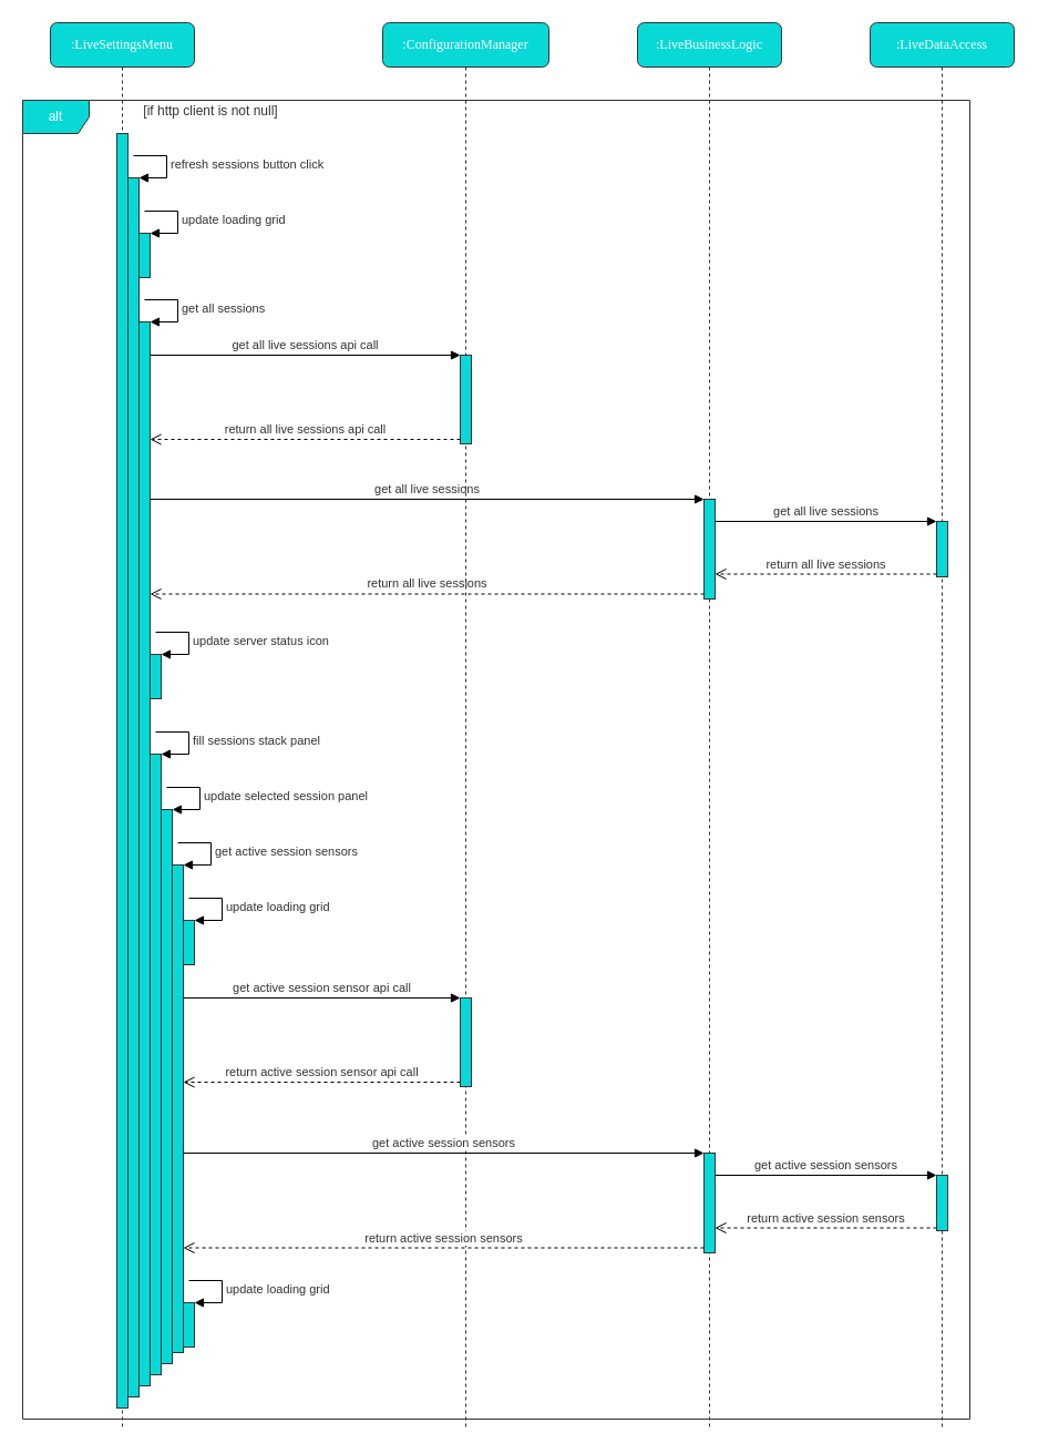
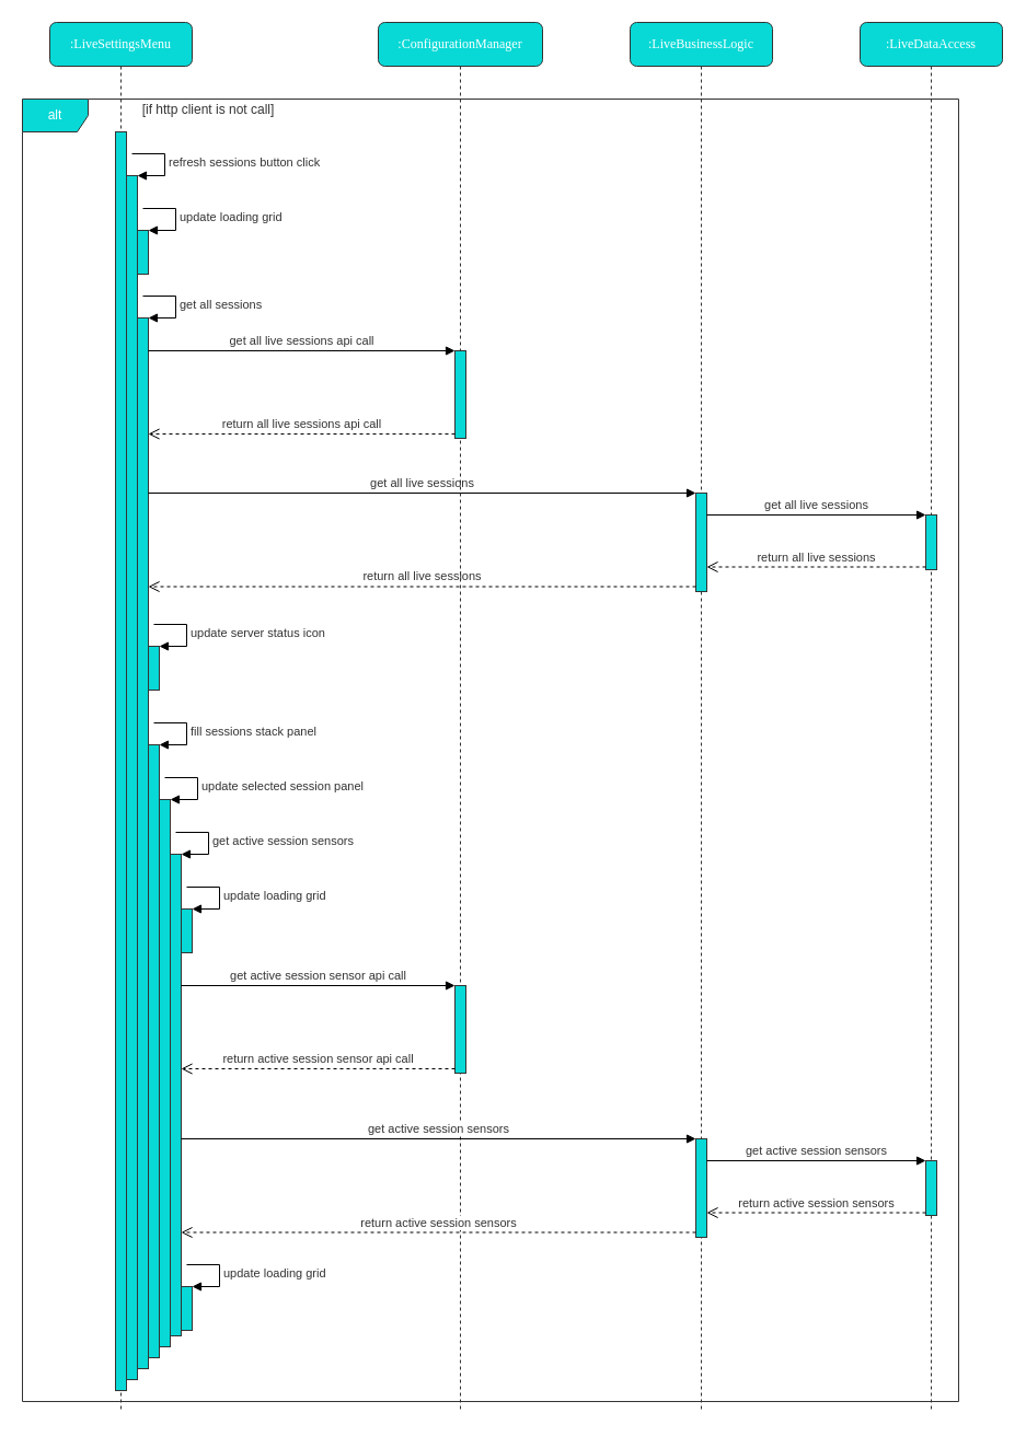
  <mxCell id="0" />
  <mxCell id="1" parent="0" />
  <mxCell id="2" value=":LiveSettingsMenu" style="shape=umlLifeline;perimeter=lifelinePerimeter;whiteSpace=wrap;html=1;container=1;collapsible=0;recursiveResize=0;outlineConnect=0;rounded=1;shadow=0;comic=0;labelBackgroundColor=none;strokeWidth=1;fontFamily=Verdana;fontSize=12;align=center;fillColor=#08D9D6;strokeColor=#333333;fontColor=#FFFFFF;" parent="1" vertex="1"><mxGeometry x="45" y="20" width="130" height="1270" as="geometry" /></mxCell>
  <mxCell id="3" value="" style="html=1;points=[];perimeter=orthogonalPerimeter;rounded=0;shadow=0;comic=0;labelBackgroundColor=none;strokeWidth=1;fontFamily=Verdana;fontSize=12;align=center;fillColor=#08D9D6;strokeColor=#333333;" parent="2" vertex="1"><mxGeometry x="60" y="100" width="10" height="1150" as="geometry" /></mxCell>
  <mxCell id="4" value="alt" style="shape=umlFrame;whiteSpace=wrap;html=1;strokeColor=#333333;fillColor=#08D9D6;fontColor=#FFFFFF;" vertex="1" parent="1"><mxGeometry x="20" y="90" width="855" height="1190" as="geometry" /></mxCell>
  <mxCell id="5" value="" style="html=1;points=[];perimeter=orthogonalPerimeter;strokeColor=#333333;fillColor=#08D9D6;fontColor=#333333;" vertex="1" parent="1"><mxGeometry x="115" y="160" width="10" height="1100" as="geometry" /></mxCell>
  <mxCell id="6" value="refresh sessions button click" style="edgeStyle=orthogonalEdgeStyle;html=1;align=left;spacingLeft=2;endArrow=block;rounded=0;entryX=1;entryY=0;fontColor=#333333;" edge="1" target="5" parent="1"><mxGeometry relative="1" as="geometry"><mxPoint x="120" y="140" as="sourcePoint" /><Array as="points"><mxPoint x="150" y="140" /></Array></mxGeometry></mxCell>
  <mxCell id="7" value="" style="html=1;points=[];perimeter=orthogonalPerimeter;strokeColor=#333333;fillColor=#08D9D6;fontColor=#333333;" vertex="1" parent="1"><mxGeometry x="125" y="210" width="10" height="40" as="geometry" /></mxCell>
  <mxCell id="8" value="update loading grid" style="edgeStyle=orthogonalEdgeStyle;html=1;align=left;spacingLeft=2;endArrow=block;rounded=0;entryX=1;entryY=0;fontColor=#333333;" edge="1" target="7" parent="1"><mxGeometry relative="1" as="geometry"><mxPoint x="130" y="190" as="sourcePoint" /><Array as="points"><mxPoint x="160" y="190" /></Array></mxGeometry></mxCell>
  <mxCell id="9" value="" style="html=1;points=[];perimeter=orthogonalPerimeter;strokeColor=#333333;fillColor=#08D9D6;fontColor=#333333;" vertex="1" parent="1"><mxGeometry x="125" y="290" width="10" height="960" as="geometry" /></mxCell>
  <mxCell id="10" value="get all sessions" style="edgeStyle=orthogonalEdgeStyle;html=1;align=left;spacingLeft=2;endArrow=block;rounded=0;entryX=1;entryY=0;fontColor=#333333;" edge="1" target="9" parent="1"><mxGeometry relative="1" as="geometry"><mxPoint x="130" y="270" as="sourcePoint" /><Array as="points"><mxPoint x="160" y="270" /></Array></mxGeometry></mxCell>
  <mxCell id="11" value=":LiveBusinessLogic" style="shape=umlLifeline;perimeter=lifelinePerimeter;whiteSpace=wrap;html=1;container=1;collapsible=0;recursiveResize=0;outlineConnect=0;rounded=1;shadow=0;comic=0;labelBackgroundColor=none;strokeWidth=1;fontFamily=Verdana;fontSize=12;align=center;fillColor=#08D9D6;strokeColor=#333333;fontColor=#FFFFFF;" vertex="1" parent="1"><mxGeometry x="575" y="20" width="130" height="1270" as="geometry" /></mxCell>
  <mxCell id="12" value="" style="html=1;points=[];perimeter=orthogonalPerimeter;strokeColor=#333333;fillColor=#08D9D6;fontColor=#333333;" vertex="1" parent="11"><mxGeometry x="60" y="430" width="10" height="90" as="geometry" /></mxCell>
  <mxCell id="13" value="" style="html=1;points=[];perimeter=orthogonalPerimeter;strokeColor=#333333;fillColor=#08D9D6;fontColor=#333333;" vertex="1" parent="11"><mxGeometry x="60" y="1020" width="10" height="90" as="geometry" /></mxCell>
  <mxCell id="14" value="get all live sessions" style="html=1;verticalAlign=bottom;endArrow=block;entryX=0;entryY=0;fontColor=#333333;" edge="1" target="12" parent="1" source="9"><mxGeometry relative="1" as="geometry"><mxPoint x="325" y="325" as="sourcePoint" /></mxGeometry></mxCell>
  <mxCell id="15" value="return all live sessions" style="html=1;verticalAlign=bottom;endArrow=open;dashed=1;endSize=8;exitX=0;exitY=0.95;fontColor=#333333;" edge="1" source="12" parent="1" target="9"><mxGeometry relative="1" as="geometry"><mxPoint x="325" y="401" as="targetPoint" /></mxGeometry></mxCell>
  <mxCell id="16" value=":ConfigurationManager" style="shape=umlLifeline;perimeter=lifelinePerimeter;whiteSpace=wrap;html=1;container=1;collapsible=0;recursiveResize=0;outlineConnect=0;rounded=1;shadow=0;comic=0;labelBackgroundColor=none;strokeWidth=1;fontFamily=Verdana;fontSize=12;align=center;fillColor=#08D9D6;strokeColor=#333333;fontColor=#FFFFFF;" vertex="1" parent="1"><mxGeometry x="345" y="20" width="150" height="1270" as="geometry" /></mxCell>
  <mxCell id="17" value="" style="html=1;points=[];perimeter=orthogonalPerimeter;strokeColor=#333333;fillColor=#08D9D6;fontColor=#333333;" vertex="1" parent="16"><mxGeometry x="70" y="300" width="10" height="80" as="geometry" /></mxCell>
  <mxCell id="18" value="" style="html=1;points=[];perimeter=orthogonalPerimeter;strokeColor=#333333;fillColor=#08D9D6;fontColor=#333333;" vertex="1" parent="16"><mxGeometry x="70" y="880" width="10" height="80" as="geometry" /></mxCell>
  <mxCell id="19" value="get all live sessions api call" style="html=1;verticalAlign=bottom;endArrow=block;entryX=0;entryY=0;fontColor=#333333;" edge="1" target="17" parent="1" source="9"><mxGeometry relative="1" as="geometry"><mxPoint x="785" y="320" as="sourcePoint" /></mxGeometry></mxCell>
  <mxCell id="20" value="return&amp;nbsp;all live sessions&amp;nbsp;api call" style="html=1;verticalAlign=bottom;endArrow=open;dashed=1;endSize=8;exitX=0;exitY=0.95;fontColor=#333333;" edge="1" source="17" parent="1" target="9"><mxGeometry relative="1" as="geometry"><mxPoint x="785" y="396" as="targetPoint" /></mxGeometry></mxCell>
  <mxCell id="21" value=":LiveDataAccess" style="shape=umlLifeline;perimeter=lifelinePerimeter;whiteSpace=wrap;html=1;container=1;collapsible=0;recursiveResize=0;outlineConnect=0;rounded=1;shadow=0;comic=0;labelBackgroundColor=none;strokeWidth=1;fontFamily=Verdana;fontSize=12;align=center;fillColor=#08D9D6;strokeColor=#333333;fontColor=#FFFFFF;" vertex="1" parent="1"><mxGeometry x="785" y="20" width="130" height="1270" as="geometry" /></mxCell>
  <mxCell id="22" value="" style="html=1;points=[];perimeter=orthogonalPerimeter;strokeColor=#333333;fillColor=#08D9D6;fontColor=#333333;" vertex="1" parent="21"><mxGeometry x="60" y="450" width="10" height="50" as="geometry" /></mxCell>
  <mxCell id="23" value="get all live sessions" style="html=1;verticalAlign=bottom;endArrow=block;entryX=0;entryY=0;fontColor=#333333;" edge="1" parent="21" target="22"><mxGeometry relative="1" as="geometry"><mxPoint x="-140" y="450" as="sourcePoint" /></mxGeometry></mxCell>
  <mxCell id="24" value="" style="html=1;points=[];perimeter=orthogonalPerimeter;strokeColor=#333333;fillColor=#08D9D6;fontColor=#333333;" vertex="1" parent="21"><mxGeometry x="60" y="1040" width="10" height="50" as="geometry" /></mxCell>
  <mxCell id="25" value="get active session sensors" style="html=1;verticalAlign=bottom;endArrow=block;entryX=0;entryY=0;fontColor=#333333;" edge="1" parent="21" target="24"><mxGeometry relative="1" as="geometry"><mxPoint x="-140" y="1040" as="sourcePoint" /></mxGeometry></mxCell>
  <mxCell id="26" value="return all live sessions" style="html=1;verticalAlign=bottom;endArrow=open;dashed=1;endSize=8;exitX=0;exitY=0.95;fontColor=#333333;" edge="1" parent="1" source="22" target="12"><mxGeometry relative="1" as="geometry"><mxPoint x="345" y="655.25" as="targetPoint" /></mxGeometry></mxCell>
  <mxCell id="27" value="" style="html=1;points=[];perimeter=orthogonalPerimeter;strokeColor=#333333;fillColor=#08D9D6;fontColor=#333333;" vertex="1" parent="1"><mxGeometry x="135" y="590" width="10" height="40" as="geometry" /></mxCell>
  <mxCell id="28" value="update server status icon" style="edgeStyle=orthogonalEdgeStyle;html=1;align=left;spacingLeft=2;endArrow=block;rounded=0;entryX=1;entryY=0;fontColor=#333333;" edge="1" target="27" parent="1"><mxGeometry relative="1" as="geometry"><mxPoint x="140" y="570" as="sourcePoint" /><Array as="points"><mxPoint x="170" y="570" /></Array></mxGeometry></mxCell>
  <mxCell id="29" value="" style="html=1;points=[];perimeter=orthogonalPerimeter;strokeColor=#333333;fillColor=#08D9D6;fontColor=#333333;" vertex="1" parent="1"><mxGeometry x="135" y="680" width="10" height="560" as="geometry" /></mxCell>
  <mxCell id="30" value="fill sessions stack panel" style="edgeStyle=orthogonalEdgeStyle;html=1;align=left;spacingLeft=2;endArrow=block;rounded=0;entryX=1;entryY=0;fontColor=#333333;" edge="1" target="29" parent="1"><mxGeometry relative="1" as="geometry"><mxPoint x="140" y="660" as="sourcePoint" /><Array as="points"><mxPoint x="170" y="660" /></Array></mxGeometry></mxCell>
  <mxCell id="31" value="" style="html=1;points=[];perimeter=orthogonalPerimeter;strokeColor=#333333;fillColor=#08D9D6;fontColor=#333333;" vertex="1" parent="1"><mxGeometry x="145" y="730" width="10" height="500" as="geometry" /></mxCell>
  <mxCell id="32" value="update selected session panel" style="edgeStyle=orthogonalEdgeStyle;html=1;align=left;spacingLeft=2;endArrow=block;rounded=0;entryX=1;entryY=0;fontColor=#333333;" edge="1" target="31" parent="1"><mxGeometry relative="1" as="geometry"><mxPoint x="150" y="710" as="sourcePoint" /><Array as="points"><mxPoint x="180" y="710" /></Array></mxGeometry></mxCell>
  <mxCell id="33" value="" style="html=1;points=[];perimeter=orthogonalPerimeter;strokeColor=#333333;fillColor=#08D9D6;fontColor=#333333;" vertex="1" parent="1"><mxGeometry x="155" y="780" width="10" height="440" as="geometry" /></mxCell>
  <mxCell id="34" value="get active session sensors" style="edgeStyle=orthogonalEdgeStyle;html=1;align=left;spacingLeft=2;endArrow=block;rounded=0;entryX=1;entryY=0;fontColor=#333333;" edge="1" target="33" parent="1"><mxGeometry relative="1" as="geometry"><mxPoint x="160" y="760" as="sourcePoint" /><Array as="points"><mxPoint x="190" y="760" /></Array></mxGeometry></mxCell>
  <mxCell id="35" value="" style="html=1;points=[];perimeter=orthogonalPerimeter;strokeColor=#333333;fillColor=#08D9D6;fontColor=#333333;" vertex="1" parent="1"><mxGeometry x="165" y="830" width="10" height="40" as="geometry" /></mxCell>
  <mxCell id="36" value="update loading grid" style="edgeStyle=orthogonalEdgeStyle;html=1;align=left;spacingLeft=2;endArrow=block;rounded=0;entryX=1;entryY=0;fontColor=#333333;" edge="1" target="35" parent="1"><mxGeometry relative="1" as="geometry"><mxPoint x="170" y="810" as="sourcePoint" /><Array as="points"><mxPoint x="200" y="810" /></Array></mxGeometry></mxCell>
  <mxCell id="37" value="get active session sensor api call" style="html=1;verticalAlign=bottom;endArrow=block;entryX=0;entryY=0;fontColor=#333333;" edge="1" parent="1" target="18" source="33"><mxGeometry relative="1" as="geometry"><mxPoint x="135" y="900" as="sourcePoint" /></mxGeometry></mxCell>
  <mxCell id="38" value="return active session sensor api call" style="html=1;verticalAlign=bottom;endArrow=open;dashed=1;endSize=8;exitX=0;exitY=0.95;fontColor=#333333;" edge="1" parent="1" source="18" target="33"><mxGeometry relative="1" as="geometry"><mxPoint x="135" y="976" as="targetPoint" /></mxGeometry></mxCell>
  <mxCell id="39" value="get active session sensors" style="html=1;verticalAlign=bottom;endArrow=block;entryX=0;entryY=0;fontColor=#333333;" edge="1" parent="1" target="13" source="33"><mxGeometry relative="1" as="geometry"><mxPoint x="135" y="1040" as="sourcePoint" /></mxGeometry></mxCell>
  <mxCell id="40" value="return active session sensors" style="html=1;verticalAlign=bottom;endArrow=open;dashed=1;endSize=8;exitX=0;exitY=0.95;fontColor=#333333;" edge="1" parent="1" source="13" target="33"><mxGeometry relative="1" as="geometry"><mxPoint x="135" y="1125.5" as="targetPoint" /></mxGeometry></mxCell>
  <mxCell id="41" value="return active session sensors" style="html=1;verticalAlign=bottom;endArrow=open;dashed=1;endSize=8;exitX=0;exitY=0.95;fontColor=#333333;" edge="1" parent="1" source="24" target="13"><mxGeometry relative="1" as="geometry"><mxPoint x="375" y="1145.5" as="targetPoint" /></mxGeometry></mxCell>
  <mxCell id="42" value="" style="html=1;points=[];perimeter=orthogonalPerimeter;strokeColor=#333333;fillColor=#08D9D6;fontColor=#333333;" vertex="1" parent="1"><mxGeometry x="165" y="1175" width="10" height="40" as="geometry" /></mxCell>
  <mxCell id="43" value="update loading grid" style="edgeStyle=orthogonalEdgeStyle;html=1;align=left;spacingLeft=2;endArrow=block;rounded=0;entryX=1;entryY=0;fontColor=#333333;" edge="1" parent="1" target="42"><mxGeometry relative="1" as="geometry"><mxPoint x="170" y="1155" as="sourcePoint" /><Array as="points"><mxPoint x="200" y="1155" /></Array></mxGeometry></mxCell>
- <mxCell id="44" value="[if http client is not null]" style="text;html=1;strokeColor=none;fillColor=none;align=center;verticalAlign=middle;whiteSpace=wrap;rounded=0;fontColor=#333333;" vertex="1" parent="1"><mxGeometry x="125" y="90" width="130" height="20" as="geometry" /></mxCell>
+ <mxCell id="44" value="[if http client is not call]" style="text;html=1;strokeColor=none;fillColor=none;align=center;verticalAlign=middle;whiteSpace=wrap;rounded=0;fontColor=#333333;" vertex="1" parent="1"><mxGeometry x="125" y="90" width="130" height="20" as="geometry" /></mxCell>
